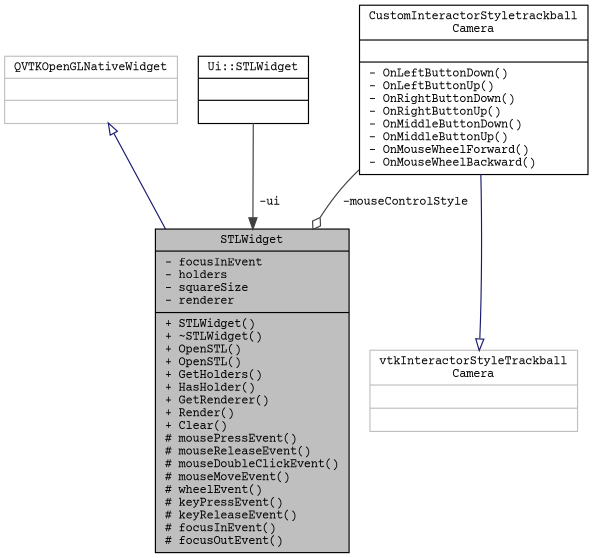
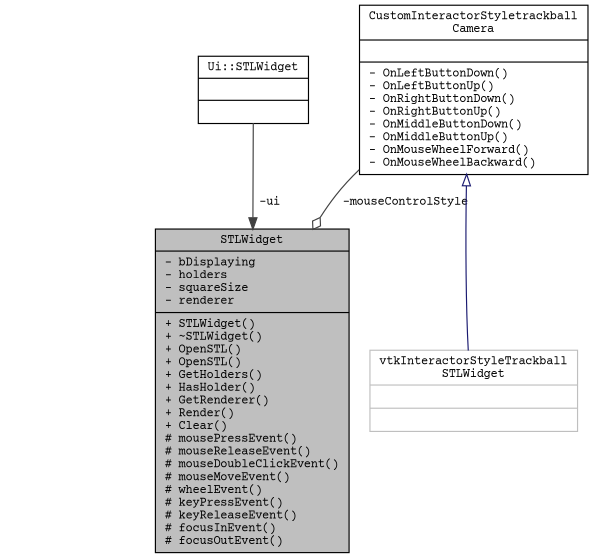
  digraph {
    fontname="Courier Prime"
    node [color=black fillcolor=white fontname="Courier Prime" fontsize=10 shape=record style=filled]
    edge [color=midnightblue fontname="Courier Prime" fontsize=10 labelfontname=Helvetica labelfontsize=10 style=solid]
-   n1 [fillcolor=grey75 fontcolor=black height=0.2 label="{STLWidget\n|- focusInEvent\l- holders\l- squareSize\l- renderer\l|+ STLWidget()\l+ ~STLWidget()\l+ OpenSTL()\l+ OpenSTL()\l+ GetHolders()\l+ HasHolder()\l+ GetRenderer()\l+ Render()\l+ Clear()\l# mousePressEvent()\l# mouseReleaseEvent()\l# mouseDoubleClickEvent()\l# mouseMoveEvent()\l# wheelEvent()\l# keyPressEvent()\l# keyReleaseEvent()\l# focusInEvent()\l# focusOutEvent()\l}" width=0.4]
-   n2 [color=grey75 height=0.2 label="{QVTKOpenGLNativeWidget\n||}" width=0.4]
+   n1 [fillcolor=grey75 fontcolor=black height=0.2 label="{STLWidget\n|- bDisplaying\l- holders\l- squareSize\l- renderer\l|+ STLWidget()\l+ ~STLWidget()\l+ OpenSTL()\l+ OpenSTL()\l+ GetHolders()\l+ HasHolder()\l+ GetRenderer()\l+ Render()\l+ Clear()\l# mousePressEvent()\l# mouseReleaseEvent()\l# mouseDoubleClickEvent()\l# mouseMoveEvent()\l# wheelEvent()\l# keyPressEvent()\l# keyReleaseEvent()\l# focusInEvent()\l# focusOutEvent()\l}" width=0.4]
    n3 [height=0.2 label="{CustomInteractorStyletrackball\lCamera\n||- OnLeftButtonDown()\l- OnLeftButtonUp()\l- OnRightButtonDown()\l- OnRightButtonUp()\l- OnMiddleButtonDown()\l- OnMiddleButtonUp()\l- OnMouseWheelForward()\l- OnMouseWheelBackward()\l}" width=0.4]
-   n4 [color=grey75 height=0.2 label="{vtkInteractorStyleTrackball\lCamera\n||}" width=0.4]
+   n4 [color=grey75 height=0.2 label="{vtkInteractorStyleTrackball\lSTLWidget\n||}" width=0.4]
    n5 [height=0.2 label="{Ui::STLWidget\n||}" width=0.4]
-   n2 -> n1 [arrowtail=onormal dir=back]
    n3 -> n1 [arrowhead=odiamond color=grey25 label=" -mouseControlStyle"]
-   n4 -> n3 [arrowtail=onormal dir=back]
+   n3 -> n4 [arrowtail=onormal dir=back]
    n5 -> n1 [arrowhead=normal color=grey25 label=" -ui"]
  }
